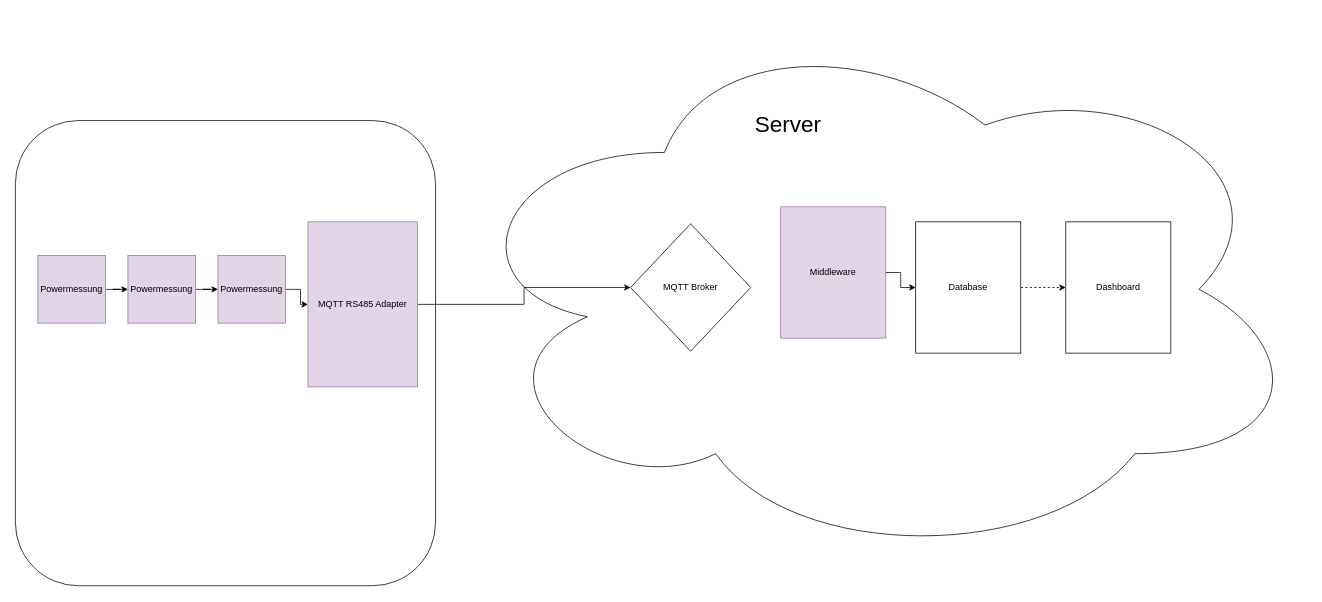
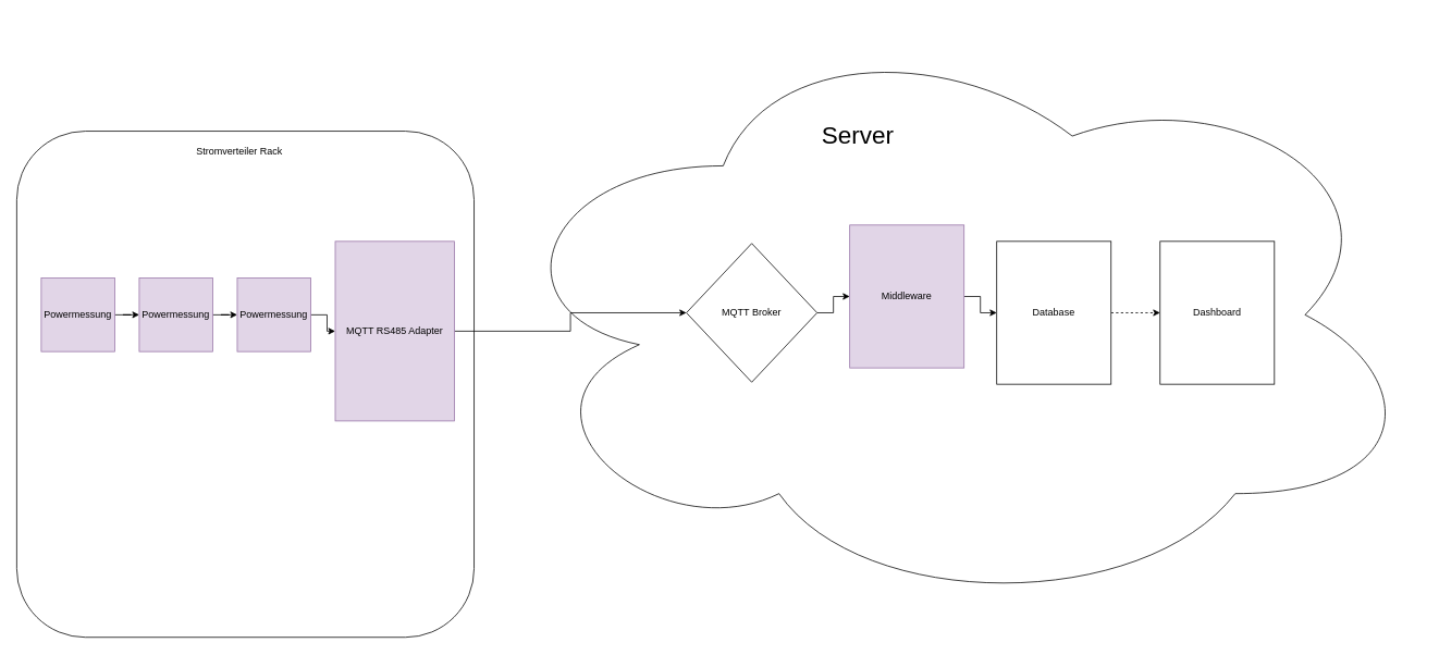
  <mxCell id="0" />
  <mxCell id="1" parent="0" />
  <mxCell id="2" value="" style="rounded=1;whiteSpace=wrap;html=1;" vertex="1" parent="1"><mxGeometry x="20" y="160" width="560" height="620" as="geometry" /></mxCell>
  <mxCell id="3" value="" style="ellipse;shape=cloud;whiteSpace=wrap;html=1;" vertex="1" parent="1"><mxGeometry x="600" y="20" width="1140" height="730" as="geometry" /></mxCell>
  <mxCell id="4" style="edgeStyle=orthogonalEdgeStyle;rounded=0;orthogonalLoop=1;jettySize=auto;html=1;entryX=0;entryY=0.5;entryDx=0;entryDy=0;" edge="1" parent="1" source="5" target="7"><mxGeometry relative="1" as="geometry" /></mxCell>
  <mxCell id="5" value="Powermessung" style="rounded=0;whiteSpace=wrap;html=1;fillColor=#e1d5e7;strokeColor=#9673a6;" vertex="1" parent="1"><mxGeometry x="50" y="340" width="90" height="90" as="geometry" /></mxCell>
  <mxCell id="6" style="edgeStyle=orthogonalEdgeStyle;rounded=0;orthogonalLoop=1;jettySize=auto;html=1;entryX=0;entryY=0.5;entryDx=0;entryDy=0;" edge="1" parent="1" source="7" target="9"><mxGeometry relative="1" as="geometry" /></mxCell>
  <mxCell id="7" value="Powermessung" style="rounded=0;whiteSpace=wrap;html=1;fillColor=#e1d5e7;strokeColor=#9673a6;" vertex="1" parent="1"><mxGeometry x="170" y="340" width="90" height="90" as="geometry" /></mxCell>
  <mxCell id="8" style="edgeStyle=orthogonalEdgeStyle;rounded=0;orthogonalLoop=1;jettySize=auto;html=1;" edge="1" parent="1" source="9" target="11"><mxGeometry relative="1" as="geometry" /></mxCell>
  <mxCell id="9" value="Powermessung" style="rounded=0;whiteSpace=wrap;html=1;fillColor=#e1d5e7;strokeColor=#9673a6;" vertex="1" parent="1"><mxGeometry x="290" y="340" width="90" height="90" as="geometry" /></mxCell>
  <mxCell id="10" style="edgeStyle=orthogonalEdgeStyle;rounded=0;orthogonalLoop=1;jettySize=auto;html=1;entryX=0;entryY=0.5;entryDx=0;entryDy=0;" edge="1" parent="1" source="11" target="13"><mxGeometry relative="1" as="geometry" /></mxCell>
  <mxCell id="11" value="MQTT RS485 Adapter" style="rounded=0;whiteSpace=wrap;html=1;fillColor=#e1d5e7;strokeColor=#9673a6;" vertex="1" parent="1"><mxGeometry x="410" y="295" width="146" height="220" as="geometry" /></mxCell>
+ <mxCell id="12" style="edgeStyle=orthogonalEdgeStyle;rounded=0;orthogonalLoop=1;jettySize=auto;html=1;entryX=0;entryY=0.5;entryDx=0;entryDy=0;" edge="1" parent="1" source="13" target="15"><mxGeometry relative="1" as="geometry" /></mxCell>
  <mxCell id="13" value="MQTT Broker " style="rhombus;whiteSpace=wrap;html=1;" vertex="1" parent="1"><mxGeometry x="840" y="297.5" width="160" height="170" as="geometry" /></mxCell>
  <mxCell id="14" style="edgeStyle=orthogonalEdgeStyle;rounded=0;orthogonalLoop=1;jettySize=auto;html=1;entryX=0;entryY=0.5;entryDx=0;entryDy=0;" edge="1" parent="1" source="15" target="17"><mxGeometry relative="1" as="geometry" /></mxCell>
  <mxCell id="15" value="Middleware" style="rounded=0;whiteSpace=wrap;html=1;fillColor=#e1d5e7;strokeColor=#9673a6;" vertex="1" parent="1"><mxGeometry x="1040" y="275" width="140" height="175" as="geometry" /></mxCell>
  <mxCell id="16" style="edgeStyle=orthogonalEdgeStyle;rounded=0;orthogonalLoop=1;jettySize=auto;html=1;entryX=0;entryY=0.5;entryDx=0;entryDy=0;dashed=1;" edge="1" parent="1" source="17" target="18"><mxGeometry relative="1" as="geometry" /></mxCell>
  <mxCell id="17" value="Database" style="rounded=0;whiteSpace=wrap;html=1;" vertex="1" parent="1"><mxGeometry x="1220" y="295" width="140" height="175" as="geometry" /></mxCell>
  <mxCell id="18" value="Dashboard" style="rounded=0;whiteSpace=wrap;html=1;" vertex="1" parent="1"><mxGeometry x="1420" y="295" width="140" height="175" as="geometry" /></mxCell>
+ <mxCell id="19" value="Stromverteiler Rack" style="text;html=1;align=center;verticalAlign=middle;whiteSpace=wrap;rounded=0;" vertex="1" parent="1"><mxGeometry x="183" y="170" width="220" height="30" as="geometry" /></mxCell>
  <mxCell id="20" value="&lt;font style=&quot;font-size: 30px;&quot;&gt;Server&lt;/font&gt;" style="text;html=1;align=center;verticalAlign=middle;whiteSpace=wrap;rounded=0;" vertex="1" parent="1"><mxGeometry x="1020" y="150" width="60" height="30" as="geometry" /></mxCell>
